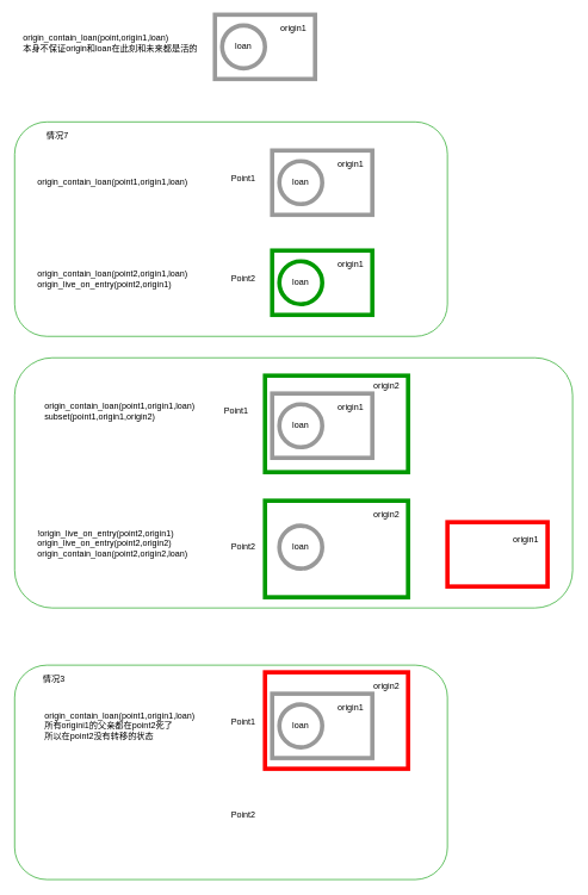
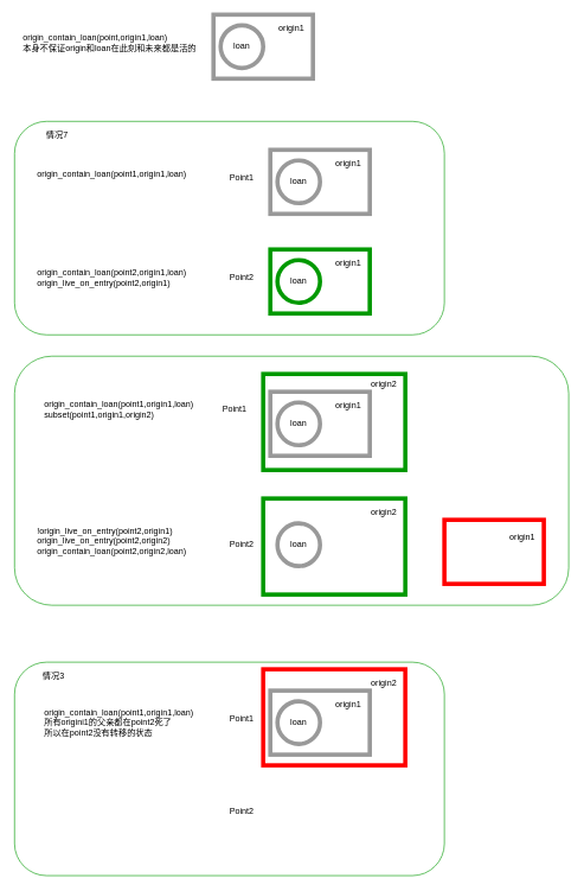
  <mxCell id="0" />
  <mxCell id="1" parent="0" />
  <mxCell id="2" value="" style="rounded=1;whiteSpace=wrap;html=1;strokeColor=#009900;align=left;" vertex="1" parent="1"><mxGeometry x="20" y="930" width="605" height="300" as="geometry" /></mxCell>
  <mxCell id="3" value="" style="rounded=0;whiteSpace=wrap;html=1;strokeWidth=6;strokeColor=#FF0000;" vertex="1" parent="1"><mxGeometry x="370" y="940" width="200" height="135" as="geometry" /></mxCell>
  <mxCell id="4" value="" style="rounded=1;whiteSpace=wrap;html=1;strokeColor=#009900;align=left;" vertex="1" parent="1"><mxGeometry x="20" y="500" width="780" height="350" as="geometry" /></mxCell>
  <mxCell id="5" value="" style="rounded=0;whiteSpace=wrap;html=1;strokeWidth=6;strokeColor=#009900;" vertex="1" parent="1"><mxGeometry x="370" y="700" width="200" height="135" as="geometry" /></mxCell>
  <mxCell id="6" value="" style="rounded=1;whiteSpace=wrap;html=1;strokeColor=#009900;align=left;" vertex="1" parent="1"><mxGeometry x="20" y="170" width="605" height="300" as="geometry" /></mxCell>
  <mxCell id="7" value="origin_contain_loan(point,origin1,loan)&lt;br&gt;本身不保证origin和loan在此刻和未来都是活的" style="text;html=1;strokeColor=none;fillColor=none;align=left;verticalAlign=middle;whiteSpace=wrap;rounded=0;" vertex="1" parent="1"><mxGeometry x="30" y="50" width="250" height="20" as="geometry" /></mxCell>
  <mxCell id="8" value="" style="rounded=0;whiteSpace=wrap;html=1;strokeWidth=6;strokeColor=#999999;" vertex="1" parent="1"><mxGeometry x="380" y="210" width="140" height="90" as="geometry" /></mxCell>
  <mxCell id="9" value="" style="ellipse;whiteSpace=wrap;html=1;aspect=fixed;strokeWidth=6;strokeColor=#999999;" vertex="1" parent="1"><mxGeometry x="390" y="225" width="60" height="60" as="geometry" /></mxCell>
  <mxCell id="10" value="loan" style="text;html=1;strokeColor=none;fillColor=none;align=center;verticalAlign=middle;whiteSpace=wrap;rounded=0;" vertex="1" parent="1"><mxGeometry x="400" y="245" width="40" height="20" as="geometry" /></mxCell>
  <mxCell id="11" value="origin1" style="text;html=1;strokeColor=none;fillColor=none;align=center;verticalAlign=middle;whiteSpace=wrap;rounded=0;" vertex="1" parent="1"><mxGeometry x="470" y="220" width="40" height="20" as="geometry" /></mxCell>
  <mxCell id="12" value="Point1" style="text;html=1;strokeColor=none;fillColor=none;align=center;verticalAlign=middle;whiteSpace=wrap;rounded=0;" vertex="1" parent="1"><mxGeometry x="320" y="240" width="40" height="20" as="geometry" /></mxCell>
  <mxCell id="13" value="" style="rounded=0;whiteSpace=wrap;html=1;strokeWidth=6;strokeColor=#009900;" vertex="1" parent="1"><mxGeometry x="380" y="350" width="140" height="90" as="geometry" /></mxCell>
  <mxCell id="14" value="" style="ellipse;whiteSpace=wrap;html=1;aspect=fixed;strokeWidth=6;strokeColor=#009900;" vertex="1" parent="1"><mxGeometry x="390" y="365" width="60" height="60" as="geometry" /></mxCell>
  <mxCell id="15" value="loan" style="text;html=1;strokeColor=none;fillColor=none;align=center;verticalAlign=middle;whiteSpace=wrap;rounded=0;" vertex="1" parent="1"><mxGeometry x="400" y="385" width="40" height="20" as="geometry" /></mxCell>
  <mxCell id="16" value="origin1" style="text;html=1;strokeColor=none;fillColor=none;align=center;verticalAlign=middle;whiteSpace=wrap;rounded=0;" vertex="1" parent="1"><mxGeometry x="470" y="360" width="40" height="20" as="geometry" /></mxCell>
  <mxCell id="17" value="Point2" style="text;html=1;strokeColor=none;fillColor=none;align=center;verticalAlign=middle;whiteSpace=wrap;rounded=0;" vertex="1" parent="1"><mxGeometry x="320" y="380" width="40" height="20" as="geometry" /></mxCell>
- <mxCell id="18" value="origin_contain_loan(point1,origin1,loan)&lt;br&gt;" style="text;html=1;strokeColor=none;fillColor=none;align=left;verticalAlign=middle;whiteSpace=wrap;rounded=0;" vertex="1" parent="1"><mxGeometry x="50" y="245" width="250" height="20" as="geometry" /></mxCell>
+ <mxCell id="18" value="origin_contain_loan(point1,origin1,loan)&lt;br&gt;" style="text;html=1;strokeColor=none;fillColor=none;align=left;verticalAlign=middle;whiteSpace=wrap;rounded=0;" vertex="1" parent="1"><mxGeometry x="50" y="235" width="250" height="20" as="geometry" /></mxCell>
  <mxCell id="19" value="origin_contain_loan(point2,origin1,loan)&lt;br&gt;origin_live_on_entry(point2,origin1)" style="text;html=1;strokeColor=none;fillColor=none;align=left;verticalAlign=middle;whiteSpace=wrap;rounded=0;" vertex="1" parent="1"><mxGeometry x="50" y="380" width="250" height="20" as="geometry" /></mxCell>
  <mxCell id="20" value="情况7" style="text;html=1;strokeColor=none;fillColor=none;align=center;verticalAlign=middle;whiteSpace=wrap;rounded=0;" vertex="1" parent="1"><mxGeometry x="60" y="180" width="40" height="20" as="geometry" /></mxCell>
  <mxCell id="21" value="" style="group" vertex="1" connectable="0" parent="1"><mxGeometry x="300" y="20" width="140" height="90" as="geometry" /></mxCell>
  <mxCell id="22" value="" style="rounded=0;whiteSpace=wrap;html=1;strokeWidth=6;strokeColor=#999999;" vertex="1" parent="21"><mxGeometry width="140" height="90" as="geometry" /></mxCell>
  <mxCell id="23" value="" style="ellipse;whiteSpace=wrap;html=1;aspect=fixed;strokeWidth=6;strokeColor=#999999;" vertex="1" parent="21"><mxGeometry x="10" y="15" width="60" height="60" as="geometry" /></mxCell>
  <mxCell id="24" value="loan" style="text;html=1;strokeColor=none;fillColor=none;align=center;verticalAlign=middle;whiteSpace=wrap;rounded=0;" vertex="1" parent="21"><mxGeometry x="20" y="35" width="40" height="20" as="geometry" /></mxCell>
  <mxCell id="25" value="origin1" style="text;html=1;strokeColor=none;fillColor=none;align=center;verticalAlign=middle;whiteSpace=wrap;rounded=0;" vertex="1" parent="21"><mxGeometry x="90" y="10" width="40" height="20" as="geometry" /></mxCell>
  <mxCell id="26" value="Point1" style="text;html=1;strokeColor=none;fillColor=none;align=center;verticalAlign=middle;whiteSpace=wrap;rounded=0;" vertex="1" parent="1"><mxGeometry x="310" y="565" width="40" height="20" as="geometry" /></mxCell>
  <mxCell id="27" value="Point2" style="text;html=1;strokeColor=none;fillColor=none;align=center;verticalAlign=middle;whiteSpace=wrap;rounded=0;" vertex="1" parent="1"><mxGeometry x="320" y="755" width="40" height="20" as="geometry" /></mxCell>
  <mxCell id="28" value="" style="rounded=0;whiteSpace=wrap;html=1;strokeWidth=6;strokeColor=#FF0000;" vertex="1" parent="1"><mxGeometry x="625" y="730" width="140" height="90" as="geometry" /></mxCell>
  <mxCell id="29" value="" style="ellipse;whiteSpace=wrap;html=1;aspect=fixed;strokeWidth=6;strokeColor=#999999;" vertex="1" parent="1"><mxGeometry x="390" y="735" width="60" height="60" as="geometry" /></mxCell>
  <mxCell id="30" value="loan" style="text;html=1;strokeColor=none;fillColor=none;align=center;verticalAlign=middle;whiteSpace=wrap;rounded=0;" vertex="1" parent="1"><mxGeometry x="400" y="755" width="40" height="20" as="geometry" /></mxCell>
  <mxCell id="31" value="origin1" style="text;html=1;strokeColor=none;fillColor=none;align=center;verticalAlign=middle;whiteSpace=wrap;rounded=0;" vertex="1" parent="1"><mxGeometry x="715" y="745" width="40" height="20" as="geometry" /></mxCell>
  <mxCell id="32" value="origin2" style="text;html=1;strokeColor=none;fillColor=none;align=center;verticalAlign=middle;whiteSpace=wrap;rounded=0;" vertex="1" parent="1"><mxGeometry x="520" y="530" width="40" height="20" as="geometry" /></mxCell>
  <mxCell id="33" value="" style="rounded=0;whiteSpace=wrap;html=1;strokeWidth=6;strokeColor=#009900;" vertex="1" parent="1"><mxGeometry x="370" y="525" width="200" height="135" as="geometry" /></mxCell>
  <mxCell id="34" value="" style="rounded=0;whiteSpace=wrap;html=1;strokeWidth=6;strokeColor=#999999;" vertex="1" parent="1"><mxGeometry x="380" y="550" width="140" height="90" as="geometry" /></mxCell>
  <mxCell id="35" value="" style="ellipse;whiteSpace=wrap;html=1;aspect=fixed;strokeWidth=6;strokeColor=#999999;" vertex="1" parent="1"><mxGeometry x="390" y="565" width="60" height="60" as="geometry" /></mxCell>
  <mxCell id="36" value="loan" style="text;html=1;strokeColor=none;fillColor=none;align=center;verticalAlign=middle;whiteSpace=wrap;rounded=0;" vertex="1" parent="1"><mxGeometry x="400" y="585" width="40" height="20" as="geometry" /></mxCell>
  <mxCell id="37" value="origin1" style="text;html=1;strokeColor=none;fillColor=none;align=center;verticalAlign=middle;whiteSpace=wrap;rounded=0;" vertex="1" parent="1"><mxGeometry x="470" y="560" width="40" height="20" as="geometry" /></mxCell>
  <mxCell id="38" value="origin2" style="text;html=1;strokeColor=none;fillColor=none;align=center;verticalAlign=middle;whiteSpace=wrap;rounded=0;" vertex="1" parent="1"><mxGeometry x="520" y="710" width="40" height="20" as="geometry" /></mxCell>
  <mxCell id="39" value="origin_contain_loan(point1,origin1,loan)&lt;br&gt;subset(point1,origin1,origin2)" style="text;html=1;strokeColor=none;fillColor=none;align=left;verticalAlign=middle;whiteSpace=wrap;rounded=0;" vertex="1" parent="1"><mxGeometry x="60" y="565" width="250" height="20" as="geometry" /></mxCell>
  <mxCell id="40" value="origin2" style="text;html=1;strokeColor=none;fillColor=none;align=center;verticalAlign=middle;whiteSpace=wrap;rounded=0;" vertex="1" parent="1"><mxGeometry x="520" y="530" width="40" height="20" as="geometry" /></mxCell>
  <mxCell id="41" value="!origin_live_on_entry(point2,origin1)&lt;br&gt;origin_live_on_entry(point2,origin2)&lt;br&gt;origin_contain_loan(point2,origin2,loan)" style="text;html=1;strokeColor=none;fillColor=none;align=left;verticalAlign=middle;whiteSpace=wrap;rounded=0;" vertex="1" parent="1"><mxGeometry x="50" y="735" width="250" height="50" as="geometry" /></mxCell>
  <mxCell id="42" value="情况3" style="text;html=1;strokeColor=none;fillColor=none;align=center;verticalAlign=middle;whiteSpace=wrap;rounded=0;" vertex="1" parent="1"><mxGeometry x="55" y="940" width="40" height="20" as="geometry" /></mxCell>
  <mxCell id="43" value="Point1" style="text;html=1;strokeColor=none;fillColor=none;align=center;verticalAlign=middle;whiteSpace=wrap;rounded=0;" vertex="1" parent="1"><mxGeometry x="320" y="1000" width="40" height="20" as="geometry" /></mxCell>
  <mxCell id="44" value="Point2" style="text;html=1;strokeColor=none;fillColor=none;align=center;verticalAlign=middle;whiteSpace=wrap;rounded=0;" vertex="1" parent="1"><mxGeometry x="320" y="1130" width="40" height="20" as="geometry" /></mxCell>
  <mxCell id="45" value="" style="group" vertex="1" connectable="0" parent="1"><mxGeometry x="380" y="970" width="140" height="90" as="geometry" /></mxCell>
  <mxCell id="46" value="" style="rounded=0;whiteSpace=wrap;html=1;strokeWidth=6;strokeColor=#999999;" vertex="1" parent="45"><mxGeometry width="140" height="90" as="geometry" /></mxCell>
  <mxCell id="47" value="" style="ellipse;whiteSpace=wrap;html=1;aspect=fixed;strokeWidth=6;strokeColor=#999999;" vertex="1" parent="45"><mxGeometry x="10" y="15" width="60" height="60" as="geometry" /></mxCell>
  <mxCell id="48" value="loan" style="text;html=1;strokeColor=none;fillColor=none;align=center;verticalAlign=middle;whiteSpace=wrap;rounded=0;" vertex="1" parent="45"><mxGeometry x="20" y="35" width="40" height="20" as="geometry" /></mxCell>
  <mxCell id="49" value="origin1" style="text;html=1;strokeColor=none;fillColor=none;align=center;verticalAlign=middle;whiteSpace=wrap;rounded=0;" vertex="1" parent="45"><mxGeometry x="90" y="10" width="40" height="20" as="geometry" /></mxCell>
  <mxCell id="50" value="origin2" style="text;html=1;strokeColor=none;fillColor=none;align=center;verticalAlign=middle;whiteSpace=wrap;rounded=0;" vertex="1" parent="1"><mxGeometry x="520" y="950" width="40" height="20" as="geometry" /></mxCell>
  <mxCell id="51" value="origin_contain_loan(point1,origin1,loan)&lt;br&gt;所有origini1的父亲都在point2死了&lt;br&gt;所以在point2没有转移的状态" style="text;html=1;strokeColor=none;fillColor=none;align=left;verticalAlign=middle;whiteSpace=wrap;rounded=0;" vertex="1" parent="1"><mxGeometry x="60" y="990" width="250" height="50" as="geometry" /></mxCell>
